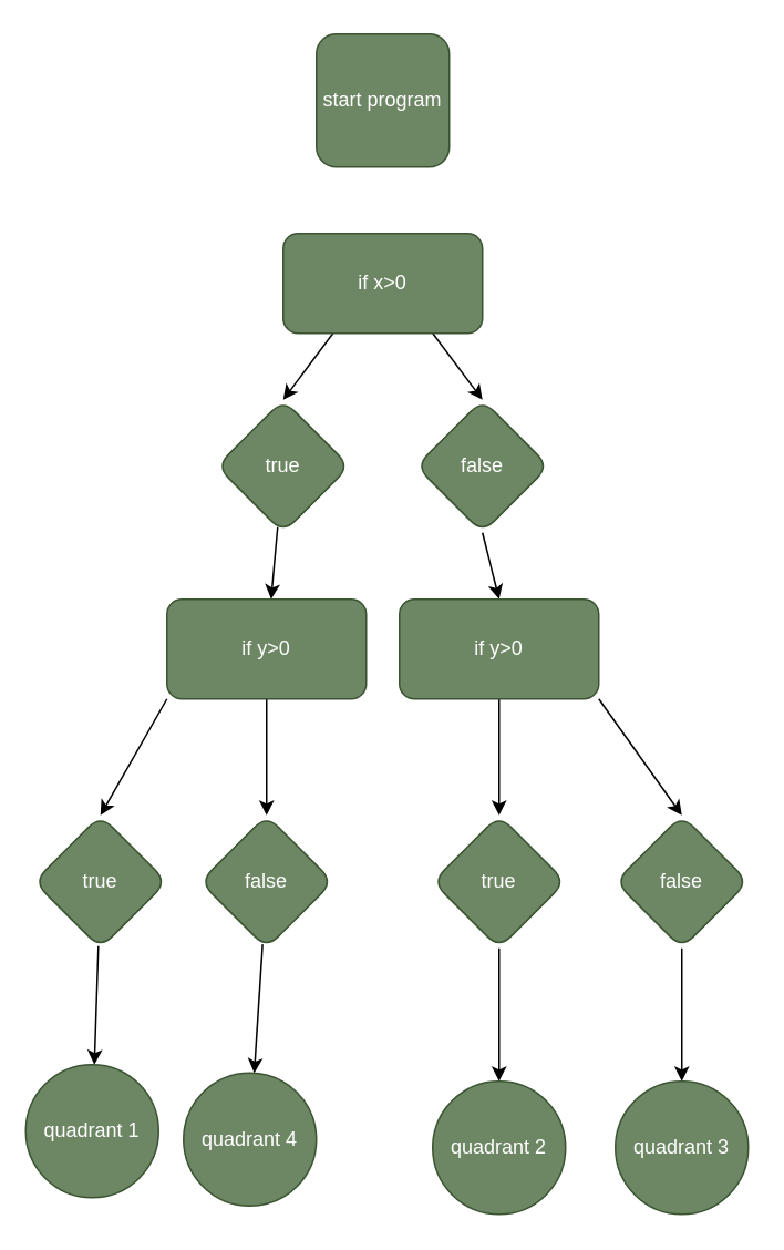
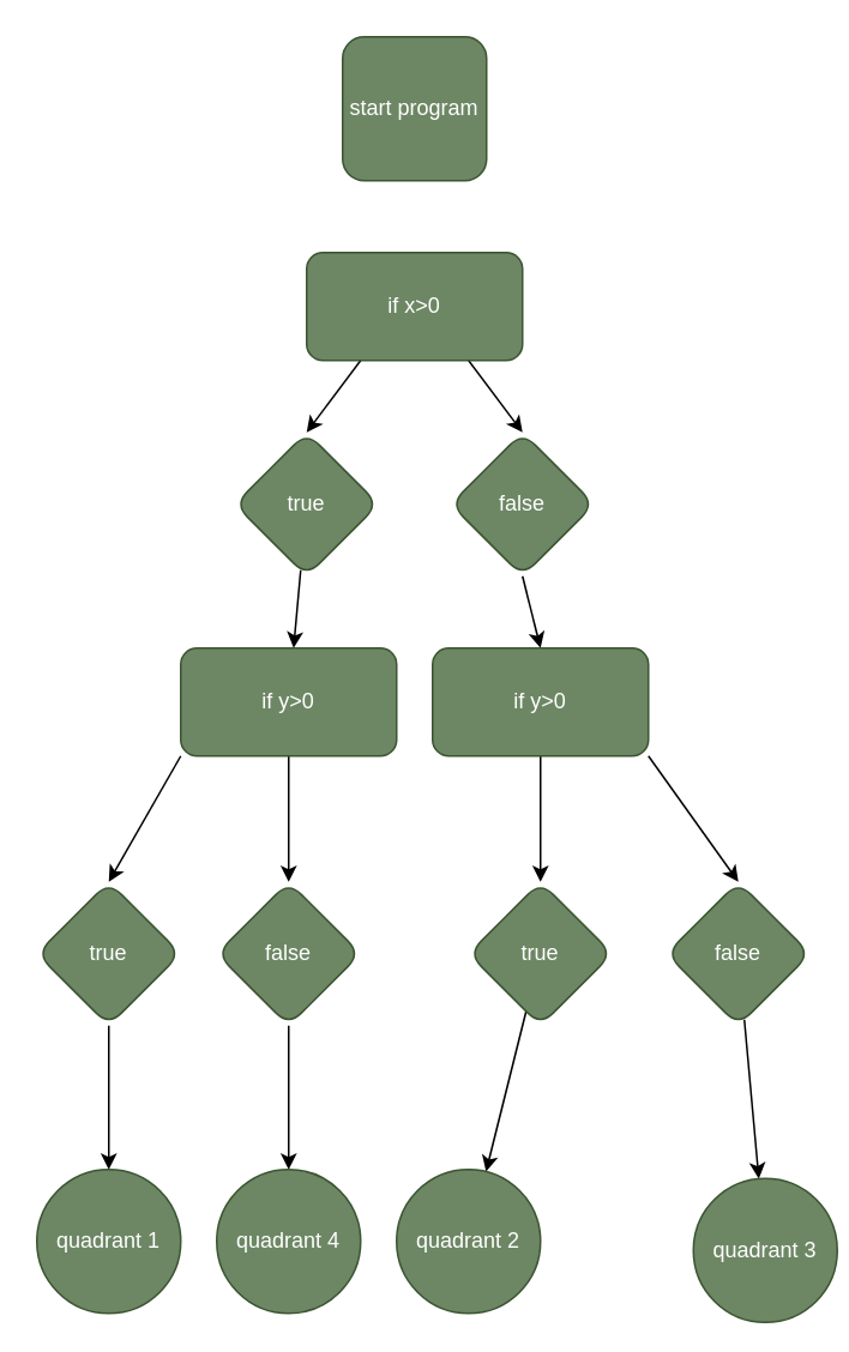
  <mxCell id="0" />
  <mxCell id="1" parent="0" />
  <mxCell id="2" value="start program" style="whiteSpace=wrap;html=1;aspect=fixed;fillColor=#6d8764;fontColor=#ffffff;strokeColor=#3A5431;rounded=1;" vertex="1" parent="1"><mxGeometry x="190" y="20" width="80" height="80" as="geometry" /></mxCell>
  <mxCell id="3" style="edgeStyle=none;html=1;exitX=0.25;exitY=1;exitDx=0;exitDy=0;entryX=0.5;entryY=0;entryDx=0;entryDy=0;" edge="1" parent="1" source="5" target="7"><mxGeometry relative="1" as="geometry" /></mxCell>
  <mxCell id="4" style="edgeStyle=none;html=1;exitX=0.75;exitY=1;exitDx=0;exitDy=0;entryX=0.5;entryY=0;entryDx=0;entryDy=0;" edge="1" parent="1" source="5" target="9"><mxGeometry relative="1" as="geometry" /></mxCell>
  <mxCell id="5" value="if x&amp;gt;0" style="rounded=1;whiteSpace=wrap;html=1;fillColor=#6d8764;strokeColor=#3A5431;fontColor=#ffffff;" vertex="1" parent="1"><mxGeometry x="170" y="140" width="120" height="60" as="geometry" /></mxCell>
  <mxCell id="6" value="" style="edgeStyle=none;html=1;" edge="1" parent="1" source="7" target="12"><mxGeometry relative="1" as="geometry" /></mxCell>
  <mxCell id="7" value="true" style="rhombus;whiteSpace=wrap;html=1;fillColor=#6d8764;strokeColor=#3A5431;fontColor=#ffffff;rounded=1;" vertex="1" parent="1"><mxGeometry x="130" y="240" width="80" height="80" as="geometry" /></mxCell>
  <mxCell id="8" style="edgeStyle=none;html=1;exitX=0.5;exitY=1;exitDx=0;exitDy=0;entryX=0.5;entryY=0;entryDx=0;entryDy=0;" edge="1" parent="1" source="9" target="15"><mxGeometry relative="1" as="geometry" /></mxCell>
  <mxCell id="9" value="false" style="rhombus;whiteSpace=wrap;html=1;fillColor=#6d8764;strokeColor=#3A5431;fontColor=#ffffff;rounded=1;" vertex="1" parent="1"><mxGeometry x="250" y="240" width="80" height="80" as="geometry" /></mxCell>
  <mxCell id="10" value="" style="edgeStyle=none;html=1;" edge="1" parent="1" source="12" target="17"><mxGeometry relative="1" as="geometry" /></mxCell>
  <mxCell id="11" style="edgeStyle=none;html=1;exitX=0;exitY=1;exitDx=0;exitDy=0;entryX=0.5;entryY=0;entryDx=0;entryDy=0;" edge="1" parent="1" source="12" target="21"><mxGeometry relative="1" as="geometry" /></mxCell>
  <mxCell id="12" value="if y&amp;gt;0" style="whiteSpace=wrap;html=1;fillColor=#6d8764;strokeColor=#3A5431;fontColor=#ffffff;rounded=1;" vertex="1" parent="1"><mxGeometry x="100" y="360" width="120" height="60" as="geometry" /></mxCell>
  <mxCell id="13" value="" style="edgeStyle=none;html=1;" edge="1" parent="1" source="15" target="19"><mxGeometry relative="1" as="geometry" /></mxCell>
  <mxCell id="14" style="edgeStyle=none;html=1;exitX=1;exitY=1;exitDx=0;exitDy=0;entryX=0.5;entryY=0;entryDx=0;entryDy=0;" edge="1" parent="1" source="15" target="23"><mxGeometry relative="1" as="geometry" /></mxCell>
  <mxCell id="15" value="if y&amp;gt;0" style="whiteSpace=wrap;html=1;fillColor=#6d8764;strokeColor=#3A5431;fontColor=#ffffff;rounded=1;" vertex="1" parent="1"><mxGeometry x="240" y="360" width="120" height="60" as="geometry" /></mxCell>
  <mxCell id="16" value="" style="edgeStyle=none;html=1;" edge="1" parent="1" source="17" target="25"><mxGeometry relative="1" as="geometry" /></mxCell>
  <mxCell id="17" value="false" style="rhombus;whiteSpace=wrap;html=1;fillColor=#6d8764;strokeColor=#3A5431;fontColor=#ffffff;rounded=1;" vertex="1" parent="1"><mxGeometry x="120" y="490" width="80" height="80" as="geometry" /></mxCell>
  <mxCell id="18" value="" style="edgeStyle=none;html=1;" edge="1" parent="1" source="19" target="26"><mxGeometry relative="1" as="geometry" /></mxCell>
  <mxCell id="19" value="true" style="rhombus;whiteSpace=wrap;html=1;fillColor=#6d8764;strokeColor=#3A5431;fontColor=#ffffff;rounded=1;" vertex="1" parent="1"><mxGeometry x="260" y="490" width="80" height="80" as="geometry" /></mxCell>
  <mxCell id="20" value="" style="edgeStyle=none;html=1;" edge="1" parent="1" source="21" target="24"><mxGeometry relative="1" as="geometry" /></mxCell>
  <mxCell id="21" value="true" style="rhombus;whiteSpace=wrap;html=1;fillColor=#6d8764;strokeColor=#3A5431;fontColor=#ffffff;rounded=1;" vertex="1" parent="1"><mxGeometry x="20" y="490" width="80" height="80" as="geometry" /></mxCell>
  <mxCell id="22" value="" style="edgeStyle=none;html=1;" edge="1" parent="1" source="23" target="27"><mxGeometry relative="1" as="geometry" /></mxCell>
  <mxCell id="23" value="false" style="rhombus;whiteSpace=wrap;html=1;fillColor=#6d8764;strokeColor=#3A5431;fontColor=#ffffff;rounded=1;" vertex="1" parent="1"><mxGeometry x="370" y="490" width="80" height="80" as="geometry" /></mxCell>
- <mxCell id="24" value="quadrant 1" style="ellipse;whiteSpace=wrap;html=1;fillColor=#6d8764;strokeColor=#3A5431;fontColor=#ffffff;rounded=1;" vertex="1" parent="1"><mxGeometry x="15" y="640" width="80" height="80" as="geometry" /></mxCell>
- <mxCell id="25" value="quadrant 4" style="ellipse;whiteSpace=wrap;html=1;fillColor=#6d8764;strokeColor=#3A5431;fontColor=#ffffff;rounded=1;" vertex="1" parent="1"><mxGeometry x="110" y="645" width="80" height="80" as="geometry" /></mxCell>
- <mxCell id="26" value="quadrant 2" style="ellipse;whiteSpace=wrap;html=1;fillColor=#6d8764;strokeColor=#3A5431;fontColor=#ffffff;rounded=1;" vertex="1" parent="1"><mxGeometry x="260" y="650" width="80" height="80" as="geometry" /></mxCell>
- <mxCell id="27" value="quadrant 3" style="ellipse;whiteSpace=wrap;html=1;fillColor=#6d8764;strokeColor=#3A5431;fontColor=#ffffff;rounded=1;" vertex="1" parent="1"><mxGeometry x="370" y="650" width="80" height="80" as="geometry" /></mxCell>
+ <mxCell id="24" value="quadrant 1" style="ellipse;whiteSpace=wrap;html=1;fillColor=#6d8764;strokeColor=#3A5431;fontColor=#ffffff;rounded=1;" vertex="1" parent="1"><mxGeometry x="20" y="650" width="80" height="80" as="geometry" /></mxCell>
+ <mxCell id="25" value="quadrant 4" style="ellipse;whiteSpace=wrap;html=1;fillColor=#6d8764;strokeColor=#3A5431;fontColor=#ffffff;rounded=1;" vertex="1" parent="1"><mxGeometry x="120" y="650" width="80" height="80" as="geometry" /></mxCell>
+ <mxCell id="26" value="quadrant 2" style="ellipse;whiteSpace=wrap;html=1;fillColor=#6d8764;strokeColor=#3A5431;fontColor=#ffffff;rounded=1;" vertex="1" parent="1"><mxGeometry x="220" y="650" width="80" height="80" as="geometry" /></mxCell>
+ <mxCell id="27" value="quadrant 3" style="ellipse;whiteSpace=wrap;html=1;fillColor=#6d8764;strokeColor=#3A5431;fontColor=#ffffff;rounded=1;" vertex="1" parent="1"><mxGeometry x="385" y="655" width="80" height="80" as="geometry" /></mxCell>
